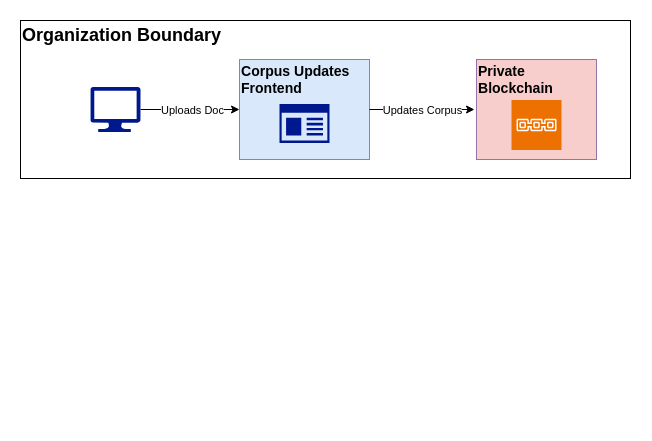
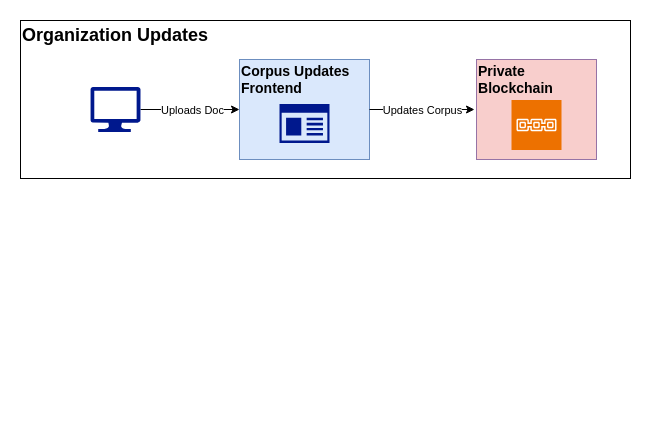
  <mxCell id="0" />
  <mxCell id="1" parent="0" />
- <mxCell id="2" value="&lt;h2&gt;Organization Boundary&lt;/h2&gt;" style="rounded=0;whiteSpace=wrap;html=1;align=left;verticalAlign=top;labelPosition=center;verticalLabelPosition=middle;spacing=2;spacingLeft=0;spacingBottom=0;spacingTop=-17;" parent="1" vertex="1"><mxGeometry x="20" y="20" width="610" height="158" as="geometry" /></mxCell>
+ <mxCell id="2" value="&lt;h2&gt;Organization Updates&lt;/h2&gt;" style="rounded=0;whiteSpace=wrap;html=1;align=left;verticalAlign=top;labelPosition=center;verticalLabelPosition=middle;spacing=2;spacingLeft=0;spacingBottom=0;spacingTop=-17;" parent="1" vertex="1"><mxGeometry x="20" y="20" width="610" height="158" as="geometry" /></mxCell>
  <mxCell id="3" style="edgeStyle=orthogonalEdgeStyle;rounded=0;orthogonalLoop=1;jettySize=auto;html=1;exitX=1;exitY=0.5;exitDx=0;exitDy=0;exitPerimeter=0;entryX=0;entryY=0.5;entryDx=0;entryDy=0;" parent="1" source="12" target="6" edge="1"><mxGeometry relative="1" as="geometry"><mxPoint x="136" y="109" as="sourcePoint" /></mxGeometry></mxCell>
  <mxCell id="4" value="Uploads Doc" style="edgeLabel;html=1;align=center;verticalAlign=middle;resizable=0;points=[];" parent="3" vertex="1" connectable="0"><mxGeometry x="0.023" y="-2" relative="1" as="geometry"><mxPoint y="-2" as="offset" /></mxGeometry></mxCell>
  <mxCell id="5" value="" style="group;textShadow=1;" parent="1" vertex="1" connectable="0"><mxGeometry x="239" y="59" width="130" height="131" as="geometry" /></mxCell>
  <mxCell id="6" value="&lt;h3&gt;Corpus Updates Frontend&lt;/h3&gt;" style="rounded=0;whiteSpace=wrap;html=1;align=left;verticalAlign=top;labelPosition=center;verticalLabelPosition=middle;spacing=2;spacingLeft=0;spacingBottom=0;spacingTop=-17;fillColor=#dae8fc;strokeColor=#6c8ebf;" parent="5" vertex="1"><mxGeometry width="130" height="100" as="geometry" /></mxCell>
  <mxCell id="7" value="" style="sketch=0;aspect=fixed;pointerEvents=1;shadow=0;dashed=0;html=1;strokeColor=none;labelPosition=center;verticalLabelPosition=bottom;verticalAlign=top;align=center;fillColor=#00188D;shape=mxgraph.mscae.enterprise.app_generic" parent="5" vertex="1"><mxGeometry x="40" y="44.5" width="50" height="39" as="geometry" /></mxCell>
  <mxCell id="8" value="" style="group;textShadow=1;" parent="1" vertex="1" connectable="0"><mxGeometry x="476" y="59" width="120" height="360" as="geometry" /></mxCell>
  <mxCell id="9" value="&lt;h3&gt;Private Blockchain&lt;/h3&gt;" style="rounded=0;whiteSpace=wrap;html=1;fillColor=#f8cecc;strokeColor=#9673a6;verticalAlign=top;align=left;spacingTop=-17;" parent="8" vertex="1"><mxGeometry width="120" height="100" as="geometry" /></mxCell>
  <mxCell id="10" value="" style="sketch=0;points=[[0,0,0],[0.25,0,0],[0.5,0,0],[0.75,0,0],[1,0,0],[0,1,0],[0.25,1,0],[0.5,1,0],[0.75,1,0],[1,1,0],[0,0.25,0],[0,0.5,0],[0,0.75,0],[1,0.25,0],[1,0.5,0],[1,0.75,0]];outlineConnect=0;fontColor=#232F3E;fillColor=#ED7100;strokeColor=#ffffff;dashed=0;verticalLabelPosition=bottom;verticalAlign=top;align=center;html=1;fontSize=12;fontStyle=0;aspect=fixed;shape=mxgraph.aws4.resourceIcon;resIcon=mxgraph.aws4.blockchain;" parent="8" vertex="1"><mxGeometry x="35" y="40.5" width="50" height="50" as="geometry" /></mxCell>
  <mxCell id="11" value="Updates Corpus" style="edgeStyle=orthogonalEdgeStyle;rounded=0;orthogonalLoop=1;jettySize=auto;html=1;exitX=1;exitY=0.5;exitDx=0;exitDy=0;" parent="1" source="6" edge="1"><mxGeometry relative="1" as="geometry"><mxPoint x="474" y="109" as="targetPoint" /></mxGeometry></mxCell>
  <mxCell id="12" value="" style="sketch=0;aspect=fixed;pointerEvents=1;shadow=0;dashed=0;html=1;strokeColor=none;labelPosition=center;verticalLabelPosition=bottom;verticalAlign=top;align=center;fillColor=#00188D;shape=mxgraph.azure.computer" parent="1" vertex="1"><mxGeometry x="90" y="86.5" width="50" height="45" as="geometry" /></mxCell>
